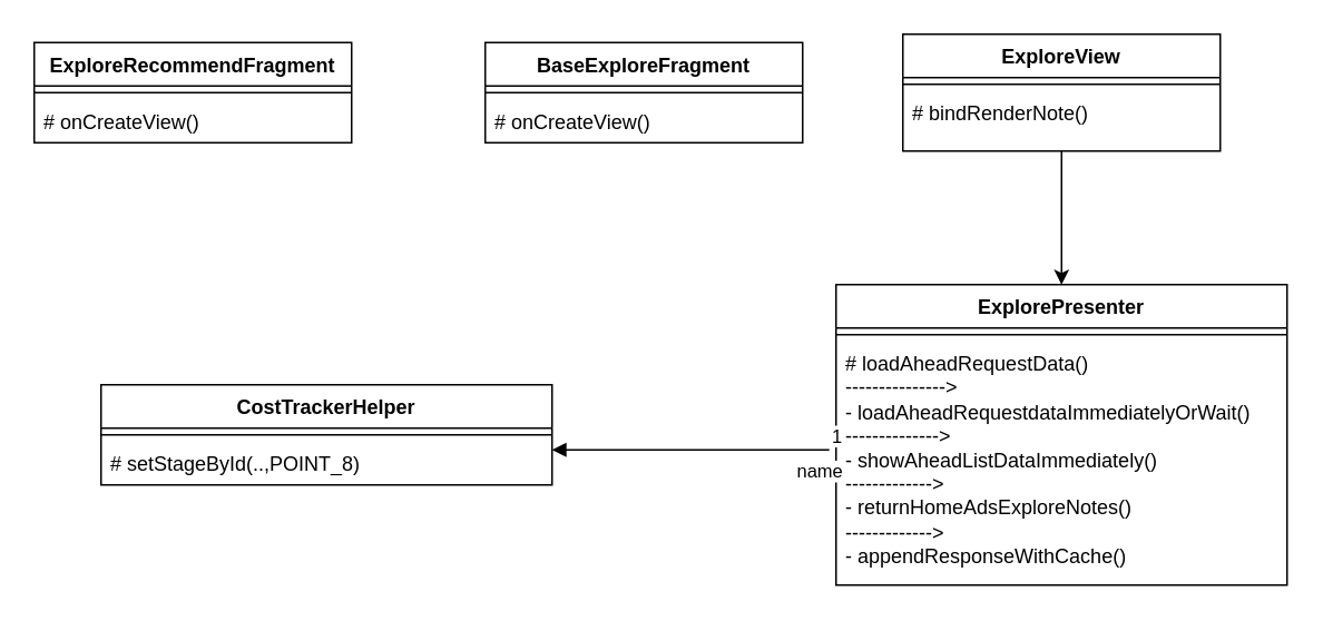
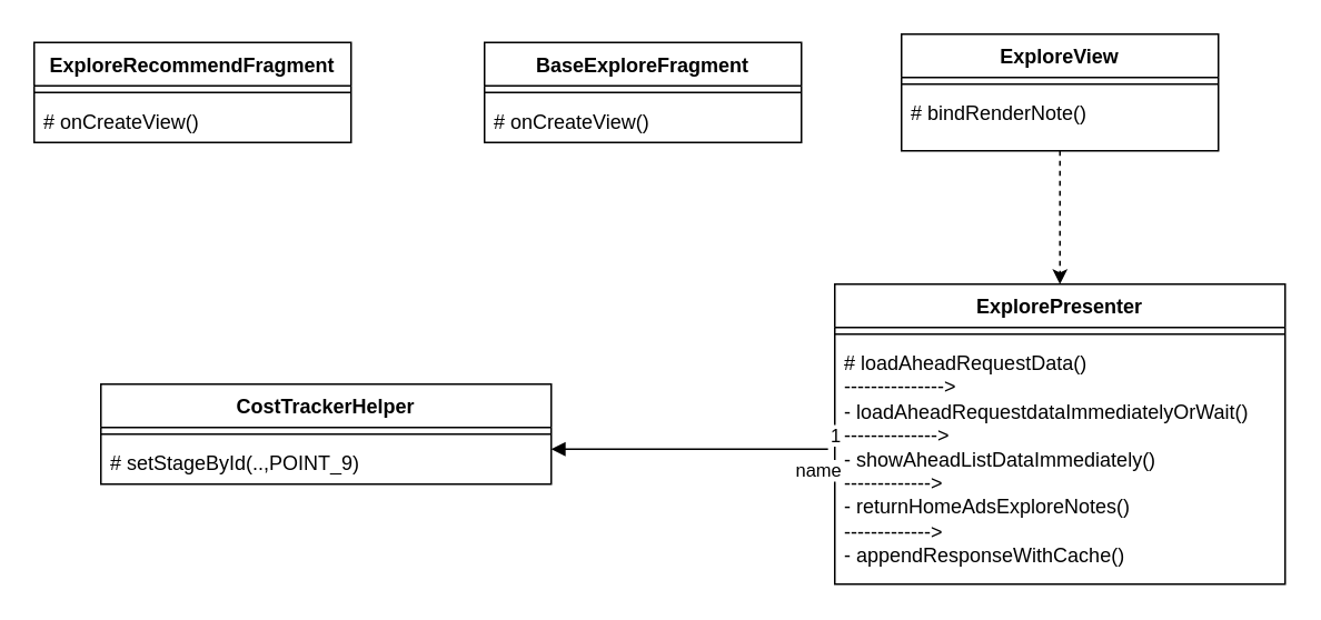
  <mxCell id="0" />
  <mxCell id="1" parent="0" />
  <mxCell id="2" value="ExploreRecommendFragment" style="swimlane;fontStyle=1;align=center;verticalAlign=top;childLayout=stackLayout;horizontal=1;startSize=26;horizontalStack=0;resizeParent=1;resizeParentMax=0;resizeLast=0;collapsible=1;marginBottom=0;whiteSpace=wrap;html=1;" vertex="1" parent="1"><mxGeometry x="20" y="25" width="190" height="60" as="geometry" /></mxCell>
  <mxCell id="3" value="" style="line;strokeWidth=1;fillColor=none;align=left;verticalAlign=middle;spacingTop=-1;spacingLeft=3;spacingRight=3;rotatable=0;labelPosition=right;points=[];portConstraint=eastwest;strokeColor=inherit;" vertex="1" parent="2"><mxGeometry y="26" width="190" height="8" as="geometry" /></mxCell>
  <mxCell id="4" value="# onCreateView()" style="text;strokeColor=none;fillColor=none;align=left;verticalAlign=top;spacingLeft=4;spacingRight=4;overflow=hidden;rotatable=0;points=[[0,0.5],[1,0.5]];portConstraint=eastwest;whiteSpace=wrap;html=1;" vertex="1" parent="2"><mxGeometry y="34" width="190" height="26" as="geometry" /></mxCell>
  <mxCell id="5" value="BaseExploreFragment" style="swimlane;fontStyle=1;align=center;verticalAlign=top;childLayout=stackLayout;horizontal=1;startSize=26;horizontalStack=0;resizeParent=1;resizeParentMax=0;resizeLast=0;collapsible=1;marginBottom=0;whiteSpace=wrap;html=1;" vertex="1" parent="1"><mxGeometry x="290" y="25" width="190" height="60" as="geometry" /></mxCell>
  <mxCell id="6" value="" style="line;strokeWidth=1;fillColor=none;align=left;verticalAlign=middle;spacingTop=-1;spacingLeft=3;spacingRight=3;rotatable=0;labelPosition=right;points=[];portConstraint=eastwest;strokeColor=inherit;" vertex="1" parent="5"><mxGeometry y="26" width="190" height="8" as="geometry" /></mxCell>
  <mxCell id="7" value="# onCreateView()" style="text;strokeColor=none;fillColor=none;align=left;verticalAlign=top;spacingLeft=4;spacingRight=4;overflow=hidden;rotatable=0;points=[[0,0.5],[1,0.5]];portConstraint=eastwest;whiteSpace=wrap;html=1;" vertex="1" parent="5"><mxGeometry y="34" width="190" height="26" as="geometry" /></mxCell>
- <mxCell id="8" value="" style="edgeStyle=orthogonalEdgeStyle;rounded=0;orthogonalLoop=1;jettySize=auto;html=1;" edge="1" parent="1" source="9" target="12"><mxGeometry relative="1" as="geometry" /></mxCell>
+ <mxCell id="8" value="" style="edgeStyle=orthogonalEdgeStyle;rounded=0;orthogonalLoop=1;jettySize=auto;html=1;dashed=1;" edge="1" parent="1" source="9" target="12"><mxGeometry relative="1" as="geometry" /></mxCell>
  <mxCell id="9" value="ExploreView" style="swimlane;fontStyle=1;align=center;verticalAlign=top;childLayout=stackLayout;horizontal=1;startSize=26;horizontalStack=0;resizeParent=1;resizeParentMax=0;resizeLast=0;collapsible=1;marginBottom=0;whiteSpace=wrap;html=1;" vertex="1" parent="1"><mxGeometry x="540" y="20" width="190" height="70" as="geometry" /></mxCell>
  <mxCell id="10" value="" style="line;strokeWidth=1;fillColor=none;align=left;verticalAlign=middle;spacingTop=-1;spacingLeft=3;spacingRight=3;rotatable=0;labelPosition=right;points=[];portConstraint=eastwest;strokeColor=inherit;" vertex="1" parent="9"><mxGeometry y="26" width="190" height="8" as="geometry" /></mxCell>
  <mxCell id="11" value="# bindRenderNote()" style="text;strokeColor=none;fillColor=none;align=left;verticalAlign=top;spacingLeft=4;spacingRight=4;overflow=hidden;rotatable=0;points=[[0,0.5],[1,0.5]];portConstraint=eastwest;whiteSpace=wrap;html=1;" vertex="1" parent="9"><mxGeometry y="34" width="190" height="36" as="geometry" /></mxCell>
  <mxCell id="12" value="ExplorePresenter" style="swimlane;fontStyle=1;align=center;verticalAlign=top;childLayout=stackLayout;horizontal=1;startSize=26;horizontalStack=0;resizeParent=1;resizeParentMax=0;resizeLast=0;collapsible=1;marginBottom=0;whiteSpace=wrap;html=1;" vertex="1" parent="1"><mxGeometry x="500" y="170" width="270" height="180" as="geometry" /></mxCell>
  <mxCell id="13" value="" style="line;strokeWidth=1;fillColor=none;align=left;verticalAlign=middle;spacingTop=-1;spacingLeft=3;spacingRight=3;rotatable=0;labelPosition=right;points=[];portConstraint=eastwest;strokeColor=inherit;" vertex="1" parent="12"><mxGeometry y="26" width="270" height="8" as="geometry" /></mxCell>
  <mxCell id="14" value="# loadAheadRequestData()&lt;br&gt;---------------&amp;gt;&lt;br&gt;- loadAheadRequestdataImmediatelyOrWait()&lt;br&gt;--------------&amp;gt;&lt;br&gt;-&amp;nbsp;showAheadListDataImmediately()&lt;br&gt;-------------&amp;gt;&lt;br&gt;-&amp;nbsp;returnHomeAdsExploreNotes()&lt;br&gt;-------------&amp;gt;&lt;br&gt;-&amp;nbsp;appendResponseWithCache()" style="text;strokeColor=none;fillColor=none;align=left;verticalAlign=top;spacingLeft=4;spacingRight=4;overflow=hidden;rotatable=0;points=[[0,0.5],[1,0.5]];portConstraint=eastwest;whiteSpace=wrap;html=1;" vertex="1" parent="12"><mxGeometry y="34" width="270" height="146" as="geometry" /></mxCell>
  <mxCell id="15" value="CostTrackerHelper" style="swimlane;fontStyle=1;align=center;verticalAlign=top;childLayout=stackLayout;horizontal=1;startSize=26;horizontalStack=0;resizeParent=1;resizeParentMax=0;resizeLast=0;collapsible=1;marginBottom=0;whiteSpace=wrap;html=1;" vertex="1" parent="1"><mxGeometry x="60" y="230" width="270" height="60" as="geometry" /></mxCell>
  <mxCell id="16" value="" style="line;strokeWidth=1;fillColor=none;align=left;verticalAlign=middle;spacingTop=-1;spacingLeft=3;spacingRight=3;rotatable=0;labelPosition=right;points=[];portConstraint=eastwest;strokeColor=inherit;" vertex="1" parent="15"><mxGeometry y="26" width="270" height="8" as="geometry" /></mxCell>
- <mxCell id="17" value="# setStageById(..,POINT_8)" style="text;strokeColor=none;fillColor=none;align=left;verticalAlign=top;spacingLeft=4;spacingRight=4;overflow=hidden;rotatable=0;points=[[0,0.5],[1,0.5]];portConstraint=eastwest;whiteSpace=wrap;html=1;" vertex="1" parent="15"><mxGeometry y="34" width="270" height="26" as="geometry" /></mxCell>
+ <mxCell id="17" value="# setStageById(..,POINT_9)" style="text;strokeColor=none;fillColor=none;align=left;verticalAlign=top;spacingLeft=4;spacingRight=4;overflow=hidden;rotatable=0;points=[[0,0.5],[1,0.5]];portConstraint=eastwest;whiteSpace=wrap;html=1;" vertex="1" parent="15"><mxGeometry y="34" width="270" height="26" as="geometry" /></mxCell>
  <mxCell id="18" value="name" style="endArrow=block;endFill=1;html=1;edgeStyle=orthogonalEdgeStyle;align=left;verticalAlign=top;rounded=0;exitX=-0.015;exitY=0.442;exitDx=0;exitDy=0;exitPerimeter=0;" edge="1" parent="1" source="14"><mxGeometry x="-0.75" relative="1" as="geometry"><mxPoint x="490" y="305" as="sourcePoint" /><mxPoint x="330" y="269" as="targetPoint" /><Array as="points"><mxPoint x="330" y="269" /></Array><mxPoint as="offset" /></mxGeometry></mxCell>
  <mxCell id="19" value="1" style="edgeLabel;resizable=0;html=1;align=left;verticalAlign=bottom;" connectable="0" vertex="1" parent="18"><mxGeometry x="-1" relative="1" as="geometry" /></mxCell>
